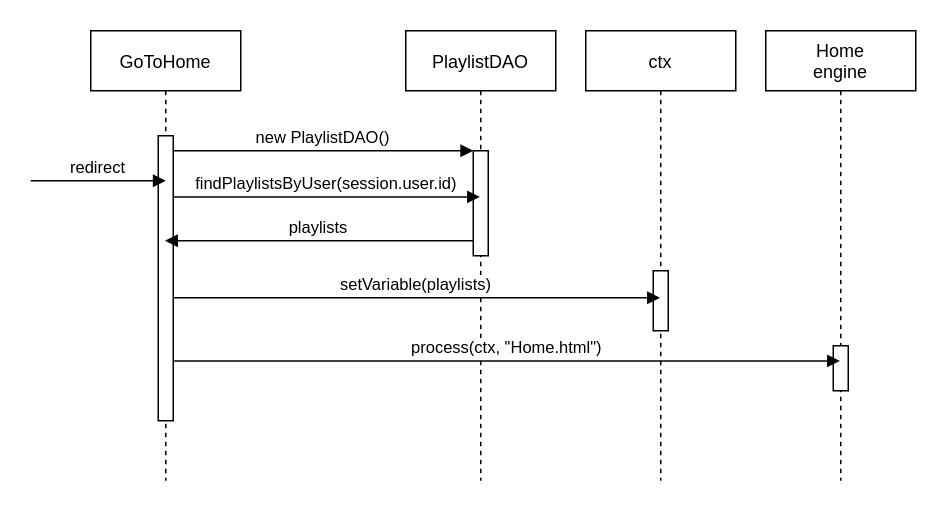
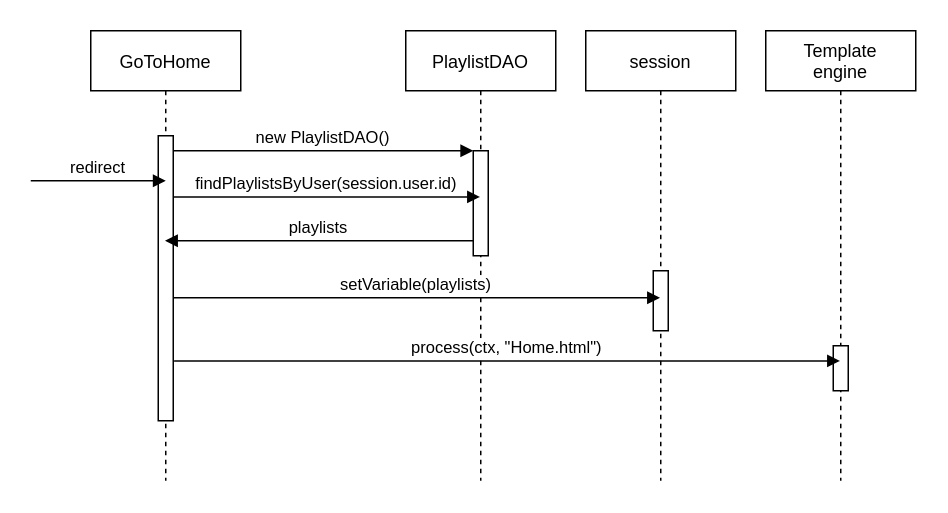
  <mxCell id="0" />
  <mxCell id="1" parent="0" />
  <mxCell id="2" value="GoToHome" style="shape=umlLifeline;perimeter=lifelinePerimeter;container=1;collapsible=0;recursiveResize=0;rounded=0;shadow=0;strokeWidth=1;" parent="1" vertex="1"><mxGeometry x="60" y="20" width="100" height="300" as="geometry" /></mxCell>
  <mxCell id="3" value="" style="points=[];perimeter=orthogonalPerimeter;rounded=0;shadow=0;strokeWidth=1;" parent="2" vertex="1"><mxGeometry x="45" y="70" width="10" height="190" as="geometry" /></mxCell>
  <mxCell id="4" value="PlaylistDAO" style="shape=umlLifeline;perimeter=lifelinePerimeter;container=1;collapsible=0;recursiveResize=0;rounded=0;shadow=0;strokeWidth=1;" parent="1" vertex="1"><mxGeometry x="270" y="20" width="100" height="300" as="geometry" /></mxCell>
  <mxCell id="5" value="" style="points=[];perimeter=orthogonalPerimeter;rounded=0;shadow=0;strokeWidth=1;" parent="4" vertex="1"><mxGeometry x="45" y="80" width="10" height="70" as="geometry" /></mxCell>
  <mxCell id="6" value="new PlaylistDAO()" style="verticalAlign=bottom;endArrow=block;entryX=0;entryY=0;shadow=0;strokeWidth=1;" parent="1" source="3" target="5" edge="1"><mxGeometry relative="1" as="geometry"><mxPoint x="215" y="100" as="sourcePoint" /></mxGeometry></mxCell>
- <mxCell id="7" value="Home&#10;engine" style="shape=umlLifeline;perimeter=lifelinePerimeter;container=1;collapsible=0;recursiveResize=0;rounded=0;shadow=0;strokeWidth=1;" vertex="1" parent="1"><mxGeometry x="510" y="20" width="100" height="300" as="geometry" /></mxCell>
+ <mxCell id="7" value="Template&#10;engine" style="shape=umlLifeline;perimeter=lifelinePerimeter;container=1;collapsible=0;recursiveResize=0;rounded=0;shadow=0;strokeWidth=1;" vertex="1" parent="1"><mxGeometry x="510" y="20" width="100" height="300" as="geometry" /></mxCell>
  <mxCell id="8" value="" style="points=[];perimeter=orthogonalPerimeter;rounded=0;shadow=0;strokeWidth=1;" vertex="1" parent="7"><mxGeometry x="45" y="210" width="10" height="30" as="geometry" /></mxCell>
- <mxCell id="9" value="ctx" style="shape=umlLifeline;perimeter=lifelinePerimeter;container=1;collapsible=0;recursiveResize=0;rounded=0;shadow=0;strokeWidth=1;" vertex="1" parent="1"><mxGeometry x="390" y="20" width="100" height="300" as="geometry" /></mxCell>
+ <mxCell id="9" value="session" style="shape=umlLifeline;perimeter=lifelinePerimeter;container=1;collapsible=0;recursiveResize=0;rounded=0;shadow=0;strokeWidth=1;" vertex="1" parent="1"><mxGeometry x="390" y="20" width="100" height="300" as="geometry" /></mxCell>
  <mxCell id="10" value="" style="points=[];perimeter=orthogonalPerimeter;rounded=0;shadow=0;strokeWidth=1;" vertex="1" parent="9"><mxGeometry x="45" y="160" width="10" height="40" as="geometry" /></mxCell>
  <mxCell id="11" value="redirect" style="verticalAlign=bottom;endArrow=block;shadow=0;strokeWidth=1;" edge="1" parent="1"><mxGeometry relative="1" as="geometry"><mxPoint x="20" y="120" as="sourcePoint" /><mxPoint x="110" y="120" as="targetPoint" /></mxGeometry></mxCell>
  <mxCell id="12" value="findPlaylistsByUser(session.user.id)" style="verticalAlign=bottom;endArrow=block;shadow=0;strokeWidth=1;exitX=0.924;exitY=0.204;exitDx=0;exitDy=0;exitPerimeter=0;" edge="1" parent="1" target="4"><mxGeometry relative="1" as="geometry"><mxPoint x="115.24" y="130.76" as="sourcePoint" /><mxPoint x="310" y="131" as="targetPoint" /></mxGeometry></mxCell>
  <mxCell id="13" value="playlists" style="verticalAlign=bottom;endArrow=block;shadow=0;strokeWidth=1;exitX=-0.001;exitY=0.857;exitDx=0;exitDy=0;exitPerimeter=0;" edge="1" parent="1" source="5" target="2"><mxGeometry relative="1" as="geometry"><mxPoint x="310" y="160" as="sourcePoint" /><mxPoint x="334.26" y="220" as="targetPoint" /><Array as="points"><mxPoint x="230" y="160" /></Array></mxGeometry></mxCell>
  <mxCell id="14" value="setVariable(playlists)" style="verticalAlign=bottom;endArrow=block;shadow=0;strokeWidth=1;" edge="1" parent="1"><mxGeometry relative="1" as="geometry"><mxPoint x="115" y="198" as="sourcePoint" /><mxPoint x="439.5" y="198" as="targetPoint" /></mxGeometry></mxCell>
  <mxCell id="15" value="process(ctx, &quot;Home.html&quot;)" style="verticalAlign=bottom;endArrow=block;shadow=0;strokeWidth=1;exitX=1.057;exitY=0.79;exitDx=0;exitDy=0;exitPerimeter=0;" edge="1" parent="1" source="3" target="7"><mxGeometry relative="1" as="geometry"><mxPoint x="120" y="240" as="sourcePoint" /><mxPoint x="439.5" y="240" as="targetPoint" /></mxGeometry></mxCell>
